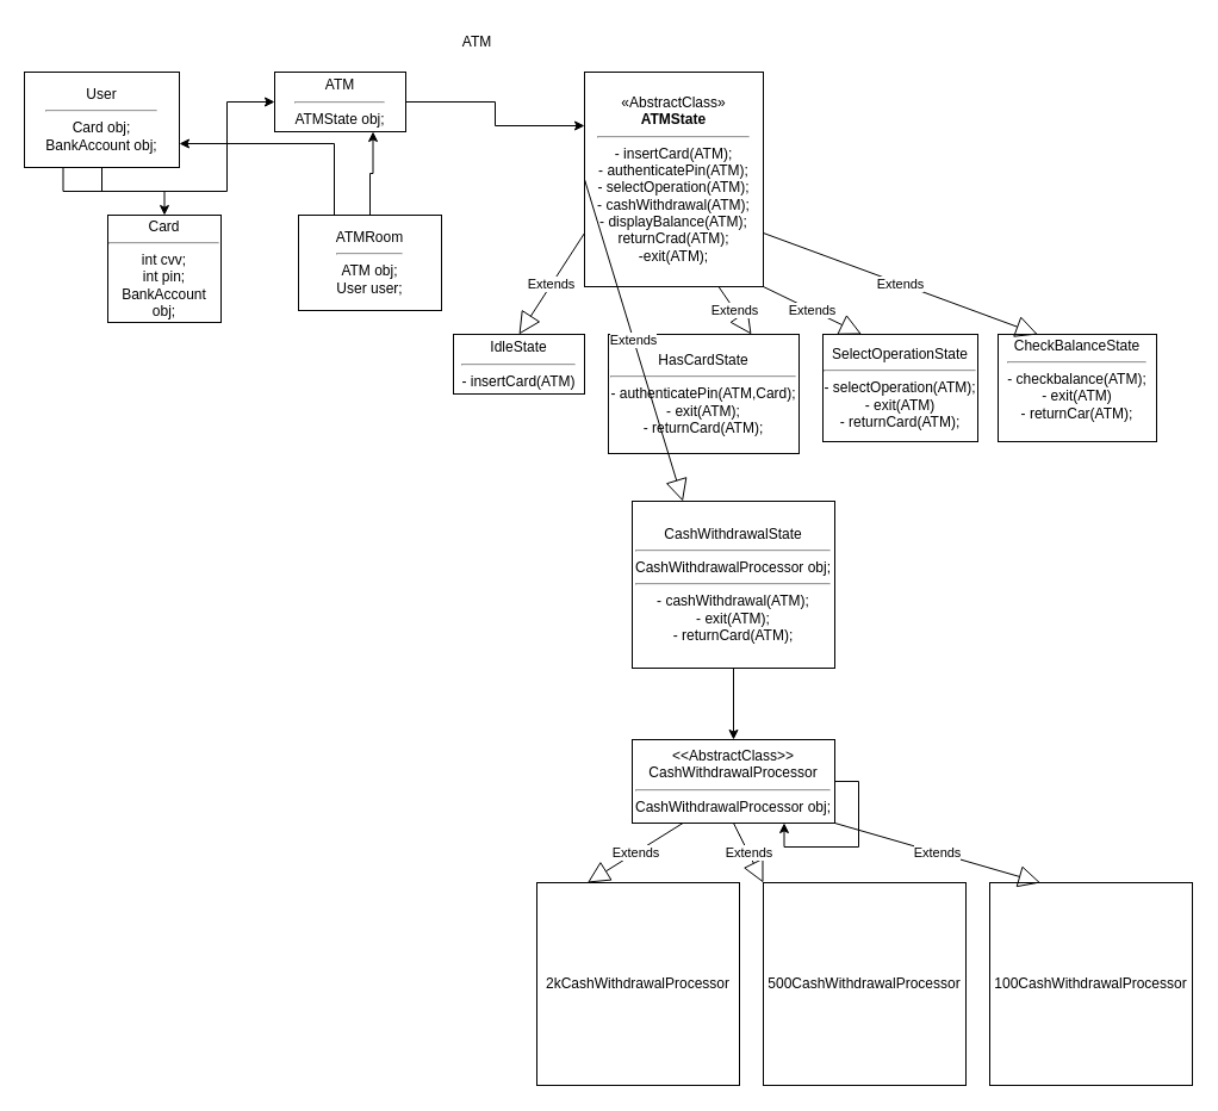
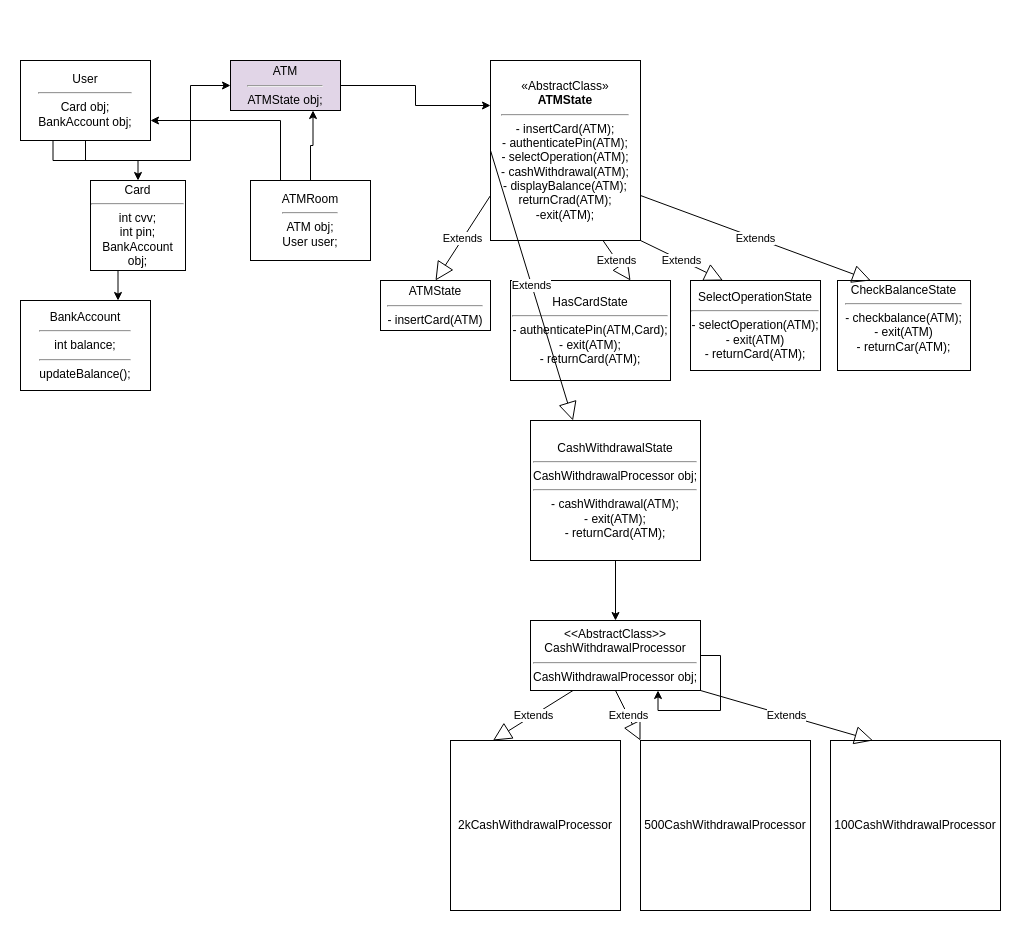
  <mxCell id="0" />
  <mxCell id="1" parent="0" />
- <mxCell id="2" value="ATM" style="text;html=1;align=center;verticalAlign=middle;whiteSpace=wrap;rounded=0;" vertex="1" parent="1"><mxGeometry x="370" width="60" height="30" as="geometry" y="20" /></mxCell>
  <mxCell id="3" value="«AbstractClass»&lt;br&gt;&lt;b&gt;ATMState&lt;/b&gt;&lt;hr&gt;- insertCard(ATM);&lt;div&gt;- authenticatePin(ATM);&lt;/div&gt;&lt;div&gt;- selectOperation(ATM);&lt;/div&gt;&lt;div&gt;- cashWithdrawal(ATM);&lt;/div&gt;&lt;div&gt;- displayBalance(ATM);&lt;/div&gt;&lt;div&gt;returnCrad(ATM);&lt;/div&gt;&lt;div&gt;-exit(ATM);&lt;/div&gt;" style="html=1;whiteSpace=wrap;" vertex="1" parent="1"><mxGeometry x="490" y="60" width="150" height="180" as="geometry" /></mxCell>
- <mxCell id="4" value="IdleState&lt;hr&gt;- insertCard(ATM)" style="html=1;whiteSpace=wrap;" vertex="1" parent="1"><mxGeometry x="380" y="280" width="110" height="50" as="geometry" /></mxCell>
+ <mxCell id="4" value="ATMState&lt;hr&gt;- insertCard(ATM)" style="html=1;whiteSpace=wrap;" vertex="1" parent="1"><mxGeometry x="380" y="280" width="110" height="50" as="geometry" /></mxCell>
  <mxCell id="5" value="HasCardState&lt;hr&gt;- authenticatePin(ATM,Card);&lt;div&gt;- exit(ATM);&lt;/div&gt;&lt;div&gt;- returnCard(ATM);&lt;/div&gt;" style="html=1;whiteSpace=wrap;" vertex="1" parent="1"><mxGeometry x="510" y="280" width="160" height="100" as="geometry" /></mxCell>
  <mxCell id="6" value="SelectOperationState&lt;hr&gt;- selectOperation(ATM);&lt;div&gt;- exit(ATM)&lt;/div&gt;&lt;div&gt;- returnCard(ATM);&lt;/div&gt;" style="html=1;whiteSpace=wrap;" vertex="1" parent="1"><mxGeometry x="690" y="280" width="130" height="90" as="geometry" /></mxCell>
  <mxCell id="7" value="CheckBalanceState&lt;hr&gt;- checkbalance(ATM);&lt;div&gt;- exit(ATM)&lt;/div&gt;&lt;div&gt;- returnCar(ATM);&lt;br&gt;&lt;div&gt;&lt;br&gt;&lt;/div&gt;&lt;/div&gt;" style="html=1;whiteSpace=wrap;" vertex="1" parent="1"><mxGeometry x="837" y="280" width="133" height="90" as="geometry" /></mxCell>
  <mxCell id="8" style="edgeStyle=orthogonalEdgeStyle;rounded=0;orthogonalLoop=1;jettySize=auto;html=1;exitX=0.5;exitY=1;exitDx=0;exitDy=0;entryX=0.5;entryY=0;entryDx=0;entryDy=0;" edge="1" parent="1" source="9" target="10"><mxGeometry relative="1" as="geometry" /></mxCell>
  <mxCell id="9" value="CashWithdrawalState&lt;hr&gt;CashWithdrawalProcessor obj;&lt;hr&gt;&lt;div&gt;- cashWithdrawal(ATM);&lt;div&gt;- exit(ATM);&lt;/div&gt;&lt;div&gt;- returnCard(ATM);&lt;/div&gt;&lt;/div&gt;" style="html=1;whiteSpace=wrap;" vertex="1" parent="1"><mxGeometry x="530" y="420" width="170" height="140" as="geometry" /></mxCell>
  <mxCell id="10" value="&lt;div&gt;&amp;lt;&amp;lt;AbstractClass&amp;gt;&amp;gt;&lt;/div&gt;CashWithdrawalProcessor&lt;hr&gt;CashWithdrawalProcessor obj;" style="rounded=0;whiteSpace=wrap;html=1;" vertex="1" parent="1"><mxGeometry x="530" y="620" width="170" height="70" as="geometry" /></mxCell>
  <mxCell id="11" value="2kCashWithdrawalProcessor" style="whiteSpace=wrap;html=1;aspect=fixed;" vertex="1" parent="1"><mxGeometry x="450" y="740" width="170" height="170" as="geometry" /></mxCell>
  <mxCell id="12" value="500CashWithdrawalProcessor" style="whiteSpace=wrap;html=1;aspect=fixed;" vertex="1" parent="1"><mxGeometry x="640" y="740" width="170" height="170" as="geometry" /></mxCell>
  <mxCell id="13" value="100CashWithdrawalProcessor" style="whiteSpace=wrap;html=1;aspect=fixed;" vertex="1" parent="1"><mxGeometry x="830" y="740" width="170" height="170" as="geometry" /></mxCell>
  <mxCell id="14" style="edgeStyle=orthogonalEdgeStyle;rounded=0;orthogonalLoop=1;jettySize=auto;html=1;exitX=1;exitY=0.5;exitDx=0;exitDy=0;entryX=0.75;entryY=1;entryDx=0;entryDy=0;" edge="1" parent="1" source="10" target="10"><mxGeometry relative="1" as="geometry" /></mxCell>
  <mxCell id="15" value="Extends" style="endArrow=block;endSize=16;endFill=0;html=1;rounded=0;exitX=0.25;exitY=1;exitDx=0;exitDy=0;entryX=0.25;entryY=0;entryDx=0;entryDy=0;" edge="1" parent="1" source="10" target="11"><mxGeometry width="160" relative="1" as="geometry"><mxPoint x="440" y="720" as="sourcePoint" /><mxPoint x="600" y="720" as="targetPoint" /></mxGeometry></mxCell>
  <mxCell id="16" value="Extends" style="endArrow=block;endSize=16;endFill=0;html=1;rounded=0;exitX=0.5;exitY=1;exitDx=0;exitDy=0;entryX=0;entryY=0;entryDx=0;entryDy=0;" edge="1" parent="1" source="10" target="12"><mxGeometry width="160" relative="1" as="geometry"><mxPoint x="583" y="700" as="sourcePoint" /><mxPoint x="503" y="750" as="targetPoint" /></mxGeometry></mxCell>
  <mxCell id="17" value="Extends" style="endArrow=block;endSize=16;endFill=0;html=1;rounded=0;exitX=1;exitY=1;exitDx=0;exitDy=0;entryX=0.25;entryY=0;entryDx=0;entryDy=0;" edge="1" parent="1" source="10" target="13"><mxGeometry width="160" relative="1" as="geometry"><mxPoint x="625" y="700" as="sourcePoint" /><mxPoint x="650" y="750" as="targetPoint" /></mxGeometry></mxCell>
  <mxCell id="18" value="Extends" style="endArrow=block;endSize=16;endFill=0;html=1;rounded=0;exitX=0;exitY=0.75;exitDx=0;exitDy=0;entryX=0.5;entryY=0;entryDx=0;entryDy=0;" edge="1" parent="1" source="3" target="4"><mxGeometry width="160" relative="1" as="geometry"><mxPoint x="635" y="710" as="sourcePoint" /><mxPoint x="660" y="760" as="targetPoint" /></mxGeometry></mxCell>
  <mxCell id="19" value="Extends" style="endArrow=block;endSize=16;endFill=0;html=1;rounded=0;exitX=0.75;exitY=1;exitDx=0;exitDy=0;entryX=0.75;entryY=0;entryDx=0;entryDy=0;" edge="1" parent="1" source="3" target="5"><mxGeometry width="160" relative="1" as="geometry"><mxPoint x="500" y="205" as="sourcePoint" /><mxPoint x="445" y="290" as="targetPoint" /></mxGeometry></mxCell>
  <mxCell id="20" value="Extends" style="endArrow=block;endSize=16;endFill=0;html=1;rounded=0;exitX=1;exitY=1;exitDx=0;exitDy=0;entryX=0.25;entryY=0;entryDx=0;entryDy=0;" edge="1" parent="1" source="3" target="6"><mxGeometry width="160" relative="1" as="geometry"><mxPoint x="510" y="215" as="sourcePoint" /><mxPoint x="455" y="300" as="targetPoint" /></mxGeometry></mxCell>
  <mxCell id="21" value="Extends" style="endArrow=block;endSize=16;endFill=0;html=1;rounded=0;exitX=1;exitY=0.75;exitDx=0;exitDy=0;entryX=0.25;entryY=0;entryDx=0;entryDy=0;" edge="1" parent="1" source="3" target="7"><mxGeometry width="160" relative="1" as="geometry"><mxPoint x="520" y="225" as="sourcePoint" /><mxPoint x="465" y="310" as="targetPoint" /></mxGeometry></mxCell>
  <mxCell id="22" value="Extends" style="endArrow=block;endSize=16;endFill=0;html=1;rounded=0;exitX=0;exitY=0.5;exitDx=0;exitDy=0;entryX=0.25;entryY=0;entryDx=0;entryDy=0;" edge="1" parent="1" source="3" target="9"><mxGeometry width="160" relative="1" as="geometry"><mxPoint x="530" y="235" as="sourcePoint" /><mxPoint x="475" y="320" as="targetPoint" /></mxGeometry></mxCell>
  <mxCell id="23" style="edgeStyle=orthogonalEdgeStyle;rounded=0;orthogonalLoop=1;jettySize=auto;html=1;exitX=1;exitY=0.5;exitDx=0;exitDy=0;entryX=0;entryY=0.25;entryDx=0;entryDy=0;" edge="1" parent="1" source="24" target="3"><mxGeometry relative="1" as="geometry" /></mxCell>
- <mxCell id="24" value="ATM&lt;hr&gt;ATMState obj;" style="html=1;whiteSpace=wrap;" vertex="1" parent="1"><mxGeometry x="230" y="60" width="110" height="50" as="geometry" /></mxCell>
+ <mxCell id="24" value="ATM&lt;hr&gt;ATMState obj;" style="html=1;whiteSpace=wrap;fillColor=#e1d5e7;" vertex="1" parent="1"><mxGeometry x="230" y="60" width="110" height="50" as="geometry" /></mxCell>
  <mxCell id="25" style="edgeStyle=orthogonalEdgeStyle;rounded=0;orthogonalLoop=1;jettySize=auto;html=1;exitX=0.5;exitY=1;exitDx=0;exitDy=0;entryX=0.5;entryY=0;entryDx=0;entryDy=0;" edge="1" parent="1" source="27" target="29"><mxGeometry relative="1" as="geometry" /></mxCell>
  <mxCell id="26" style="edgeStyle=orthogonalEdgeStyle;rounded=0;orthogonalLoop=1;jettySize=auto;html=1;exitX=0.25;exitY=1;exitDx=0;exitDy=0;" edge="1" parent="1" source="27" target="24"><mxGeometry relative="1" as="geometry" /></mxCell>
  <mxCell id="27" value="User&lt;hr&gt;Card obj;&lt;div&gt;BankAccount obj;&lt;/div&gt;" style="html=1;whiteSpace=wrap;" vertex="1" parent="1"><mxGeometry x="20" y="60" width="130" height="80" as="geometry" /></mxCell>
+ <mxCell id="28" style="edgeStyle=orthogonalEdgeStyle;rounded=0;orthogonalLoop=1;jettySize=auto;html=1;exitX=0.5;exitY=1;exitDx=0;exitDy=0;entryX=0.75;entryY=0;entryDx=0;entryDy=0;" edge="1" parent="1" source="29" target="30"><mxGeometry relative="1" as="geometry" /></mxCell>
  <mxCell id="29" value="Card&lt;hr&gt;int cvv;&lt;div&gt;int pin;&lt;/div&gt;&lt;div&gt;BankAccount obj;&lt;/div&gt;" style="html=1;whiteSpace=wrap;" vertex="1" parent="1"><mxGeometry x="90" y="180" width="95" height="90" as="geometry" /></mxCell>
+ <mxCell id="30" value="BankAccount&lt;hr&gt;int balance;&lt;hr&gt;updateBalance();" style="html=1;whiteSpace=wrap;" vertex="1" parent="1"><mxGeometry x="20" y="300" width="130" height="90" as="geometry" /></mxCell>
  <mxCell id="31" style="edgeStyle=orthogonalEdgeStyle;rounded=0;orthogonalLoop=1;jettySize=auto;html=1;exitX=0.5;exitY=0;exitDx=0;exitDy=0;entryX=0.75;entryY=1;entryDx=0;entryDy=0;" edge="1" parent="1" source="33" target="24"><mxGeometry relative="1" as="geometry" /></mxCell>
  <mxCell id="32" style="edgeStyle=orthogonalEdgeStyle;rounded=0;orthogonalLoop=1;jettySize=auto;html=1;exitX=0.25;exitY=0;exitDx=0;exitDy=0;entryX=1;entryY=0.75;entryDx=0;entryDy=0;" edge="1" parent="1" source="33" target="27"><mxGeometry relative="1" as="geometry" /></mxCell>
  <mxCell id="33" value="ATMRoom&lt;hr&gt;ATM obj;&lt;div&gt;User user;&lt;/div&gt;" style="html=1;whiteSpace=wrap;" vertex="1" parent="1"><mxGeometry x="250" y="180" width="120" height="80" as="geometry" /></mxCell>
